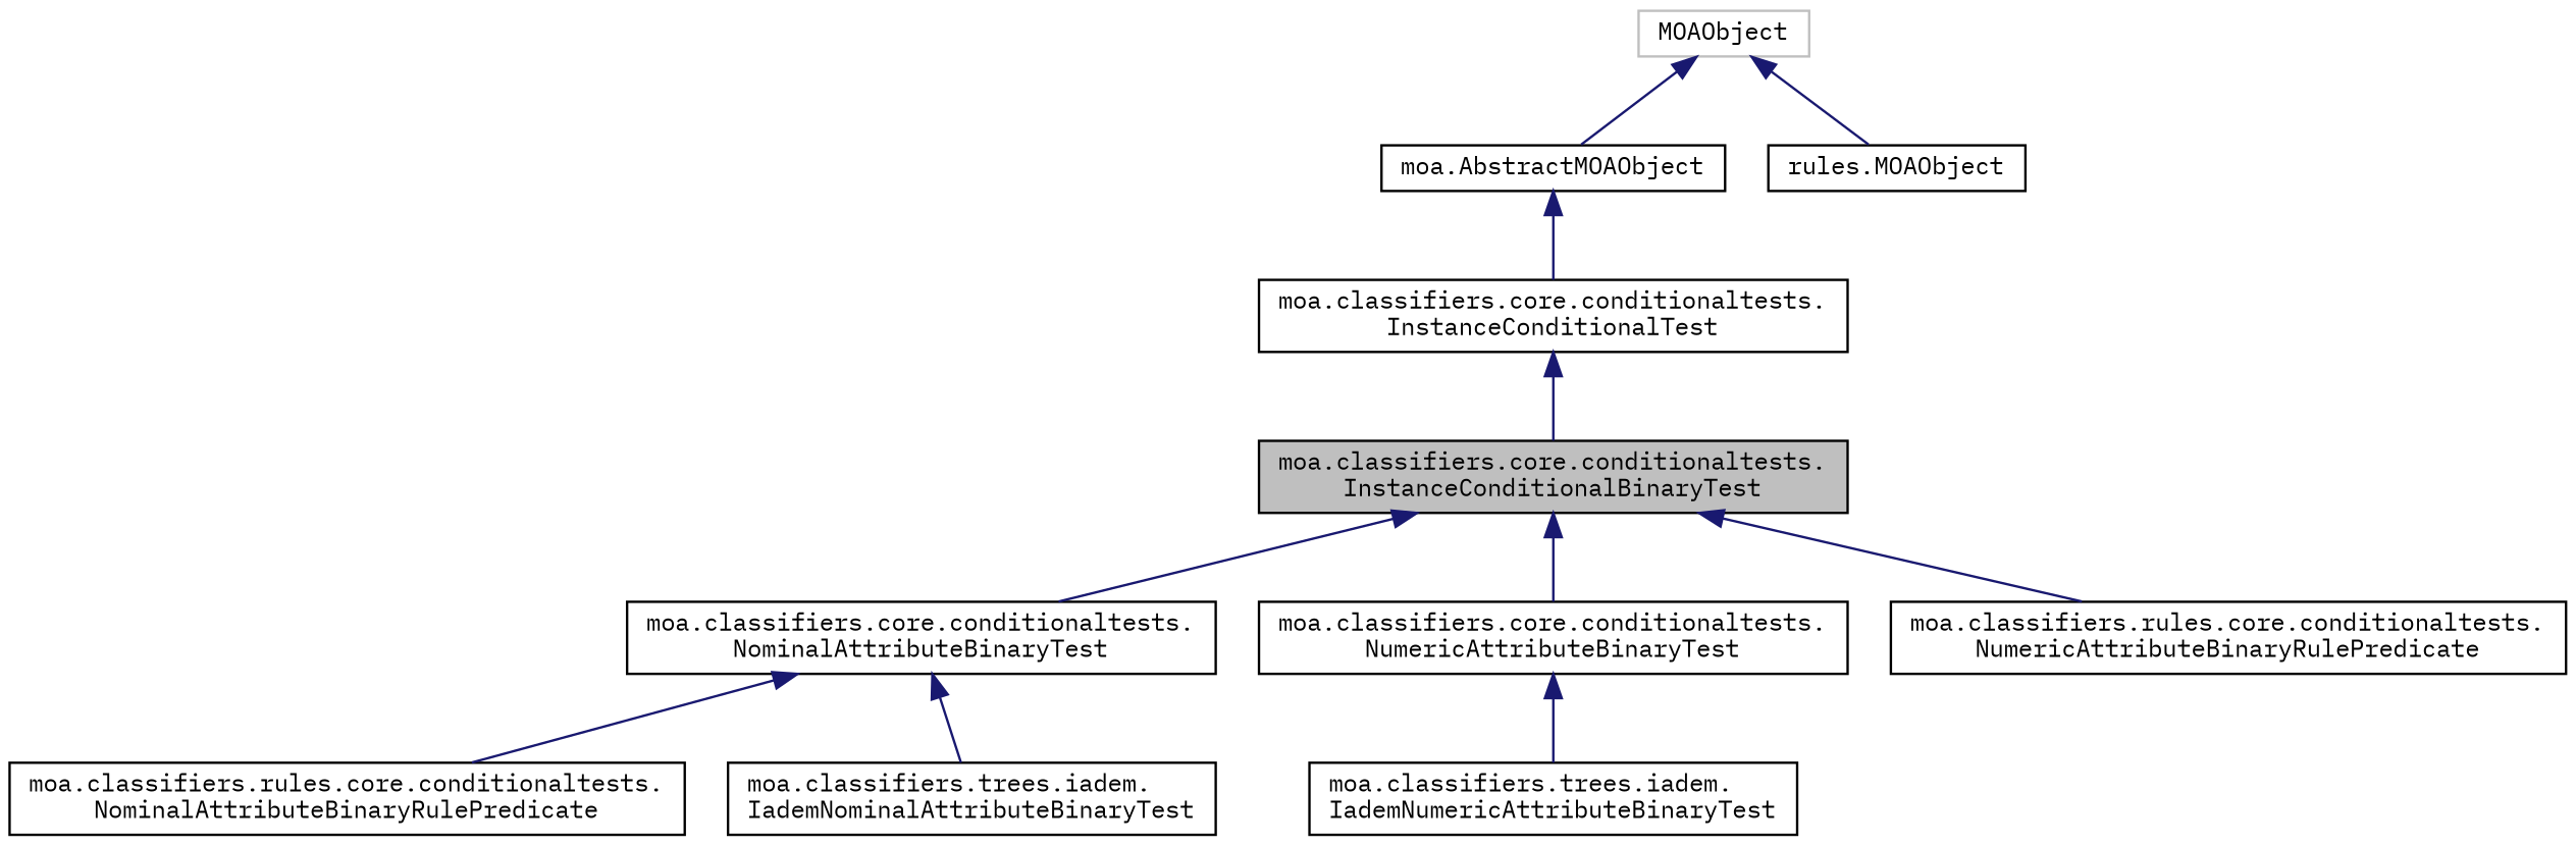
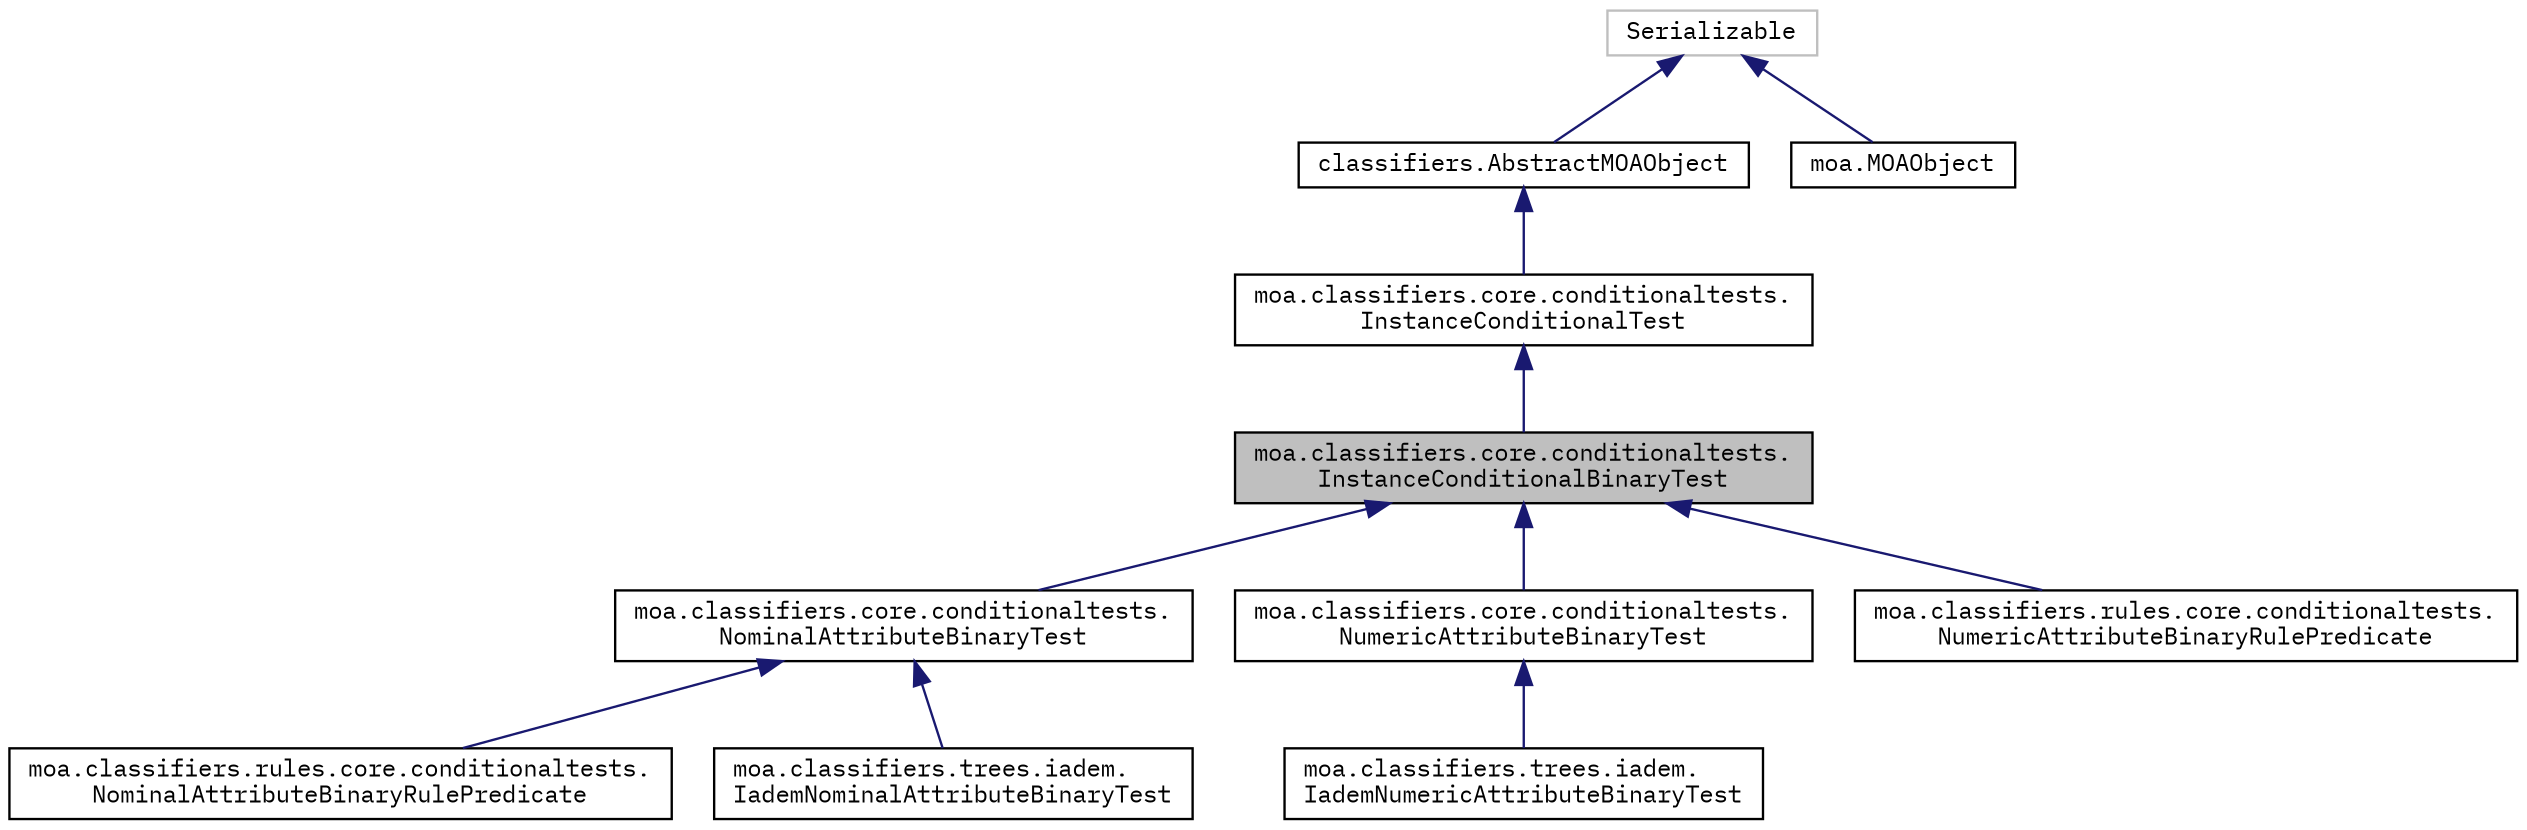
  digraph {
    fontname="IBM Plex Mono"
    rankdir=TB
    node [color=black fillcolor=white fontname="IBM Plex Mono" fontsize=10 shape=record style=filled]
    edge [color=midnightblue dir=back fontname="IBM Plex Mono" fontsize=10 labelfontname=Helvetica labelfontsize=10 style=solid]
    n1 [fillcolor=grey75 fontcolor=black height=0.2 label="moa.classifiers.core.conditionaltests.\lInstanceConditionalBinaryTest" width=0.4]
    n2 [height=0.2 label="moa.classifiers.core.conditionaltests.\lNominalAttributeBinaryTest" width=0.4]
    n3 [height=0.2 label="moa.classifiers.core.conditionaltests.\lNumericAttributeBinaryTest" width=0.4]
    n4 [height=0.2 label="moa.classifiers.rules.core.conditionaltests.\lNumericAttributeBinaryRulePredicate" width=0.4]
    n5 [height=0.2 label="moa.classifiers.rules.core.conditionaltests.\lNominalAttributeBinaryRulePredicate" width=0.4]
    n6 [height=0.2 label="moa.classifiers.trees.iadem.\lIademNominalAttributeBinaryTest" width=0.4]
    n7 [height=0.2 label="moa.classifiers.trees.iadem.\lIademNumericAttributeBinaryTest" width=0.4]
    n8 [height=0.2 label="moa.classifiers.core.conditionaltests.\lInstanceConditionalTest" width=0.4]
-   n9 [height=0.2 label="moa.AbstractMOAObject" width=0.4]
-   n10 [height=0.2 label="rules.MOAObject" width=0.4]
-   n11 [color=grey75 height=0.2 label=MOAObject width=0.4]
+   n9 [height=0.2 label="classifiers.AbstractMOAObject" width=0.4]
+   n10 [height=0.2 label="moa.MOAObject" width=0.4]
+   n11 [color=grey75 height=0.2 label=Serializable width=0.4]
    n1 -> n2
    n1 -> n3
    n1 -> n4
    n2 -> n5
    n2 -> n6
    n3 -> n7
    n8 -> n1
    n9 -> n8
    n11 -> n9
    n11 -> n10
  }
